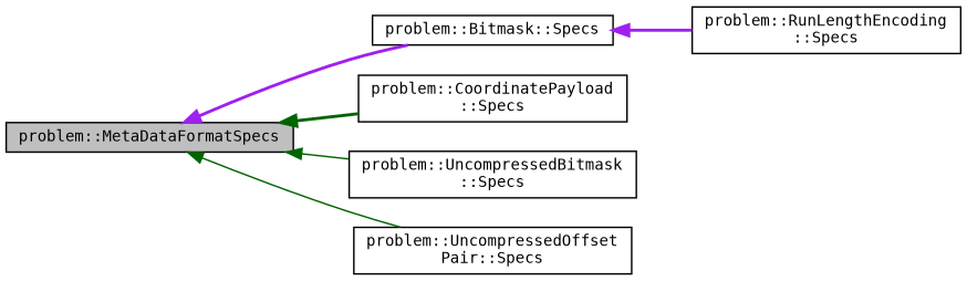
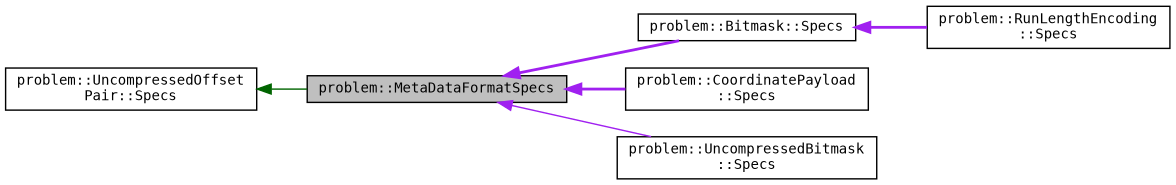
  digraph {
    fontname="DejaVu Sans Mono"
    rankdir=LR
    node [color=black fillcolor=white fontname="DejaVu Sans Mono" fontsize=10 shape=record style=filled]
    edge [color=purple dir=back fontname="DejaVu Sans Mono" fontsize=10 labelfontname=Helvetica labelfontsize=10 style=bold]
    n1 [fillcolor=grey75 fontcolor=black height=0.2 label="problem::MetaDataFormatSpecs" width=0.4]
    n2 [height=0.2 label="problem::Bitmask::Specs" width=0.4]
    n3 [height=0.2 label="problem::CoordinatePayload\l::Specs" width=0.4]
    n4 [height=0.2 label="problem::UncompressedBitmask\l::Specs" width=0.4]
    n5 [height=0.2 label="problem::UncompressedOffset\lPair::Specs" width=0.4]
    n6 [height=0.2 label="problem::RunLengthEncoding\l::Specs" width=0.4]
    n1 -> n2
-   n1 -> n3 [color=darkgreen]
-   n1 -> n4 [color=darkgreen style=solid]
-   n1 -> n5 [color=darkgreen style=solid]
+   n1 -> n3
+   n1 -> n4 [style=solid]
+   n5 -> n1 [color=darkgreen style=solid]
    n2 -> n6
  }
